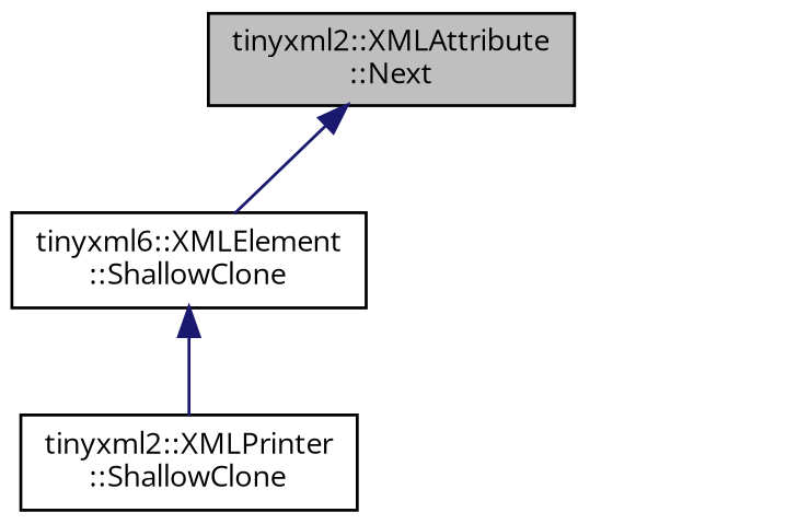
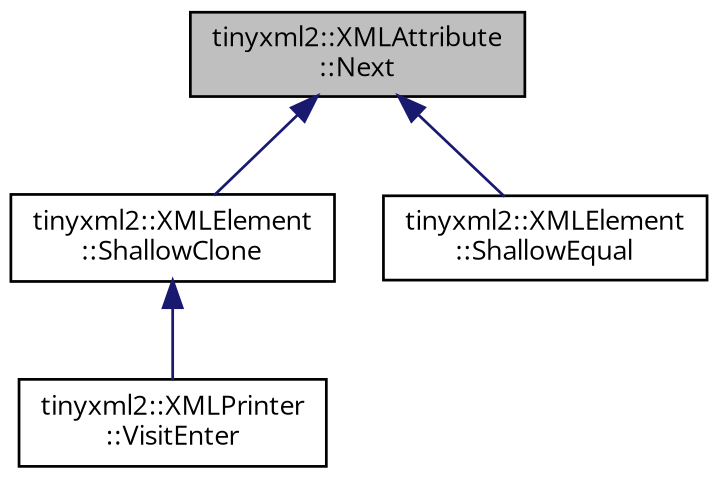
  digraph {
    fontname="Open Sans"
    rankdir=TB
    node [color=black fillcolor=white fontname="Open Sans" fontsize=10 shape=record style=filled]
    edge [color=midnightblue dir=back fontname="Open Sans" fontsize=10 labelfontname=Helvetica labelfontsize=10 style=solid]
    n1 [fillcolor=grey75 fontcolor=black height=0.2 label="tinyxml2::XMLAttribute\l::Next" width=0.4]
-   n2 [height=0.2 label="tinyxml6::XMLElement\l::ShallowClone" width=0.4]
-   n4 [height=0.2 label="tinyxml2::XMLPrinter\l::ShallowClone" width=0.4]
+   n2 [height=0.2 label="tinyxml2::XMLElement\l::ShallowClone" width=0.4]
+   n3 [height=0.2 label="tinyxml2::XMLElement\l::ShallowEqual" width=0.4]
+   n4 [height=0.2 label="tinyxml2::XMLPrinter\l::VisitEnter" width=0.4]
    n1 -> n2
+   n1 -> n3
    n2 -> n4
  }
